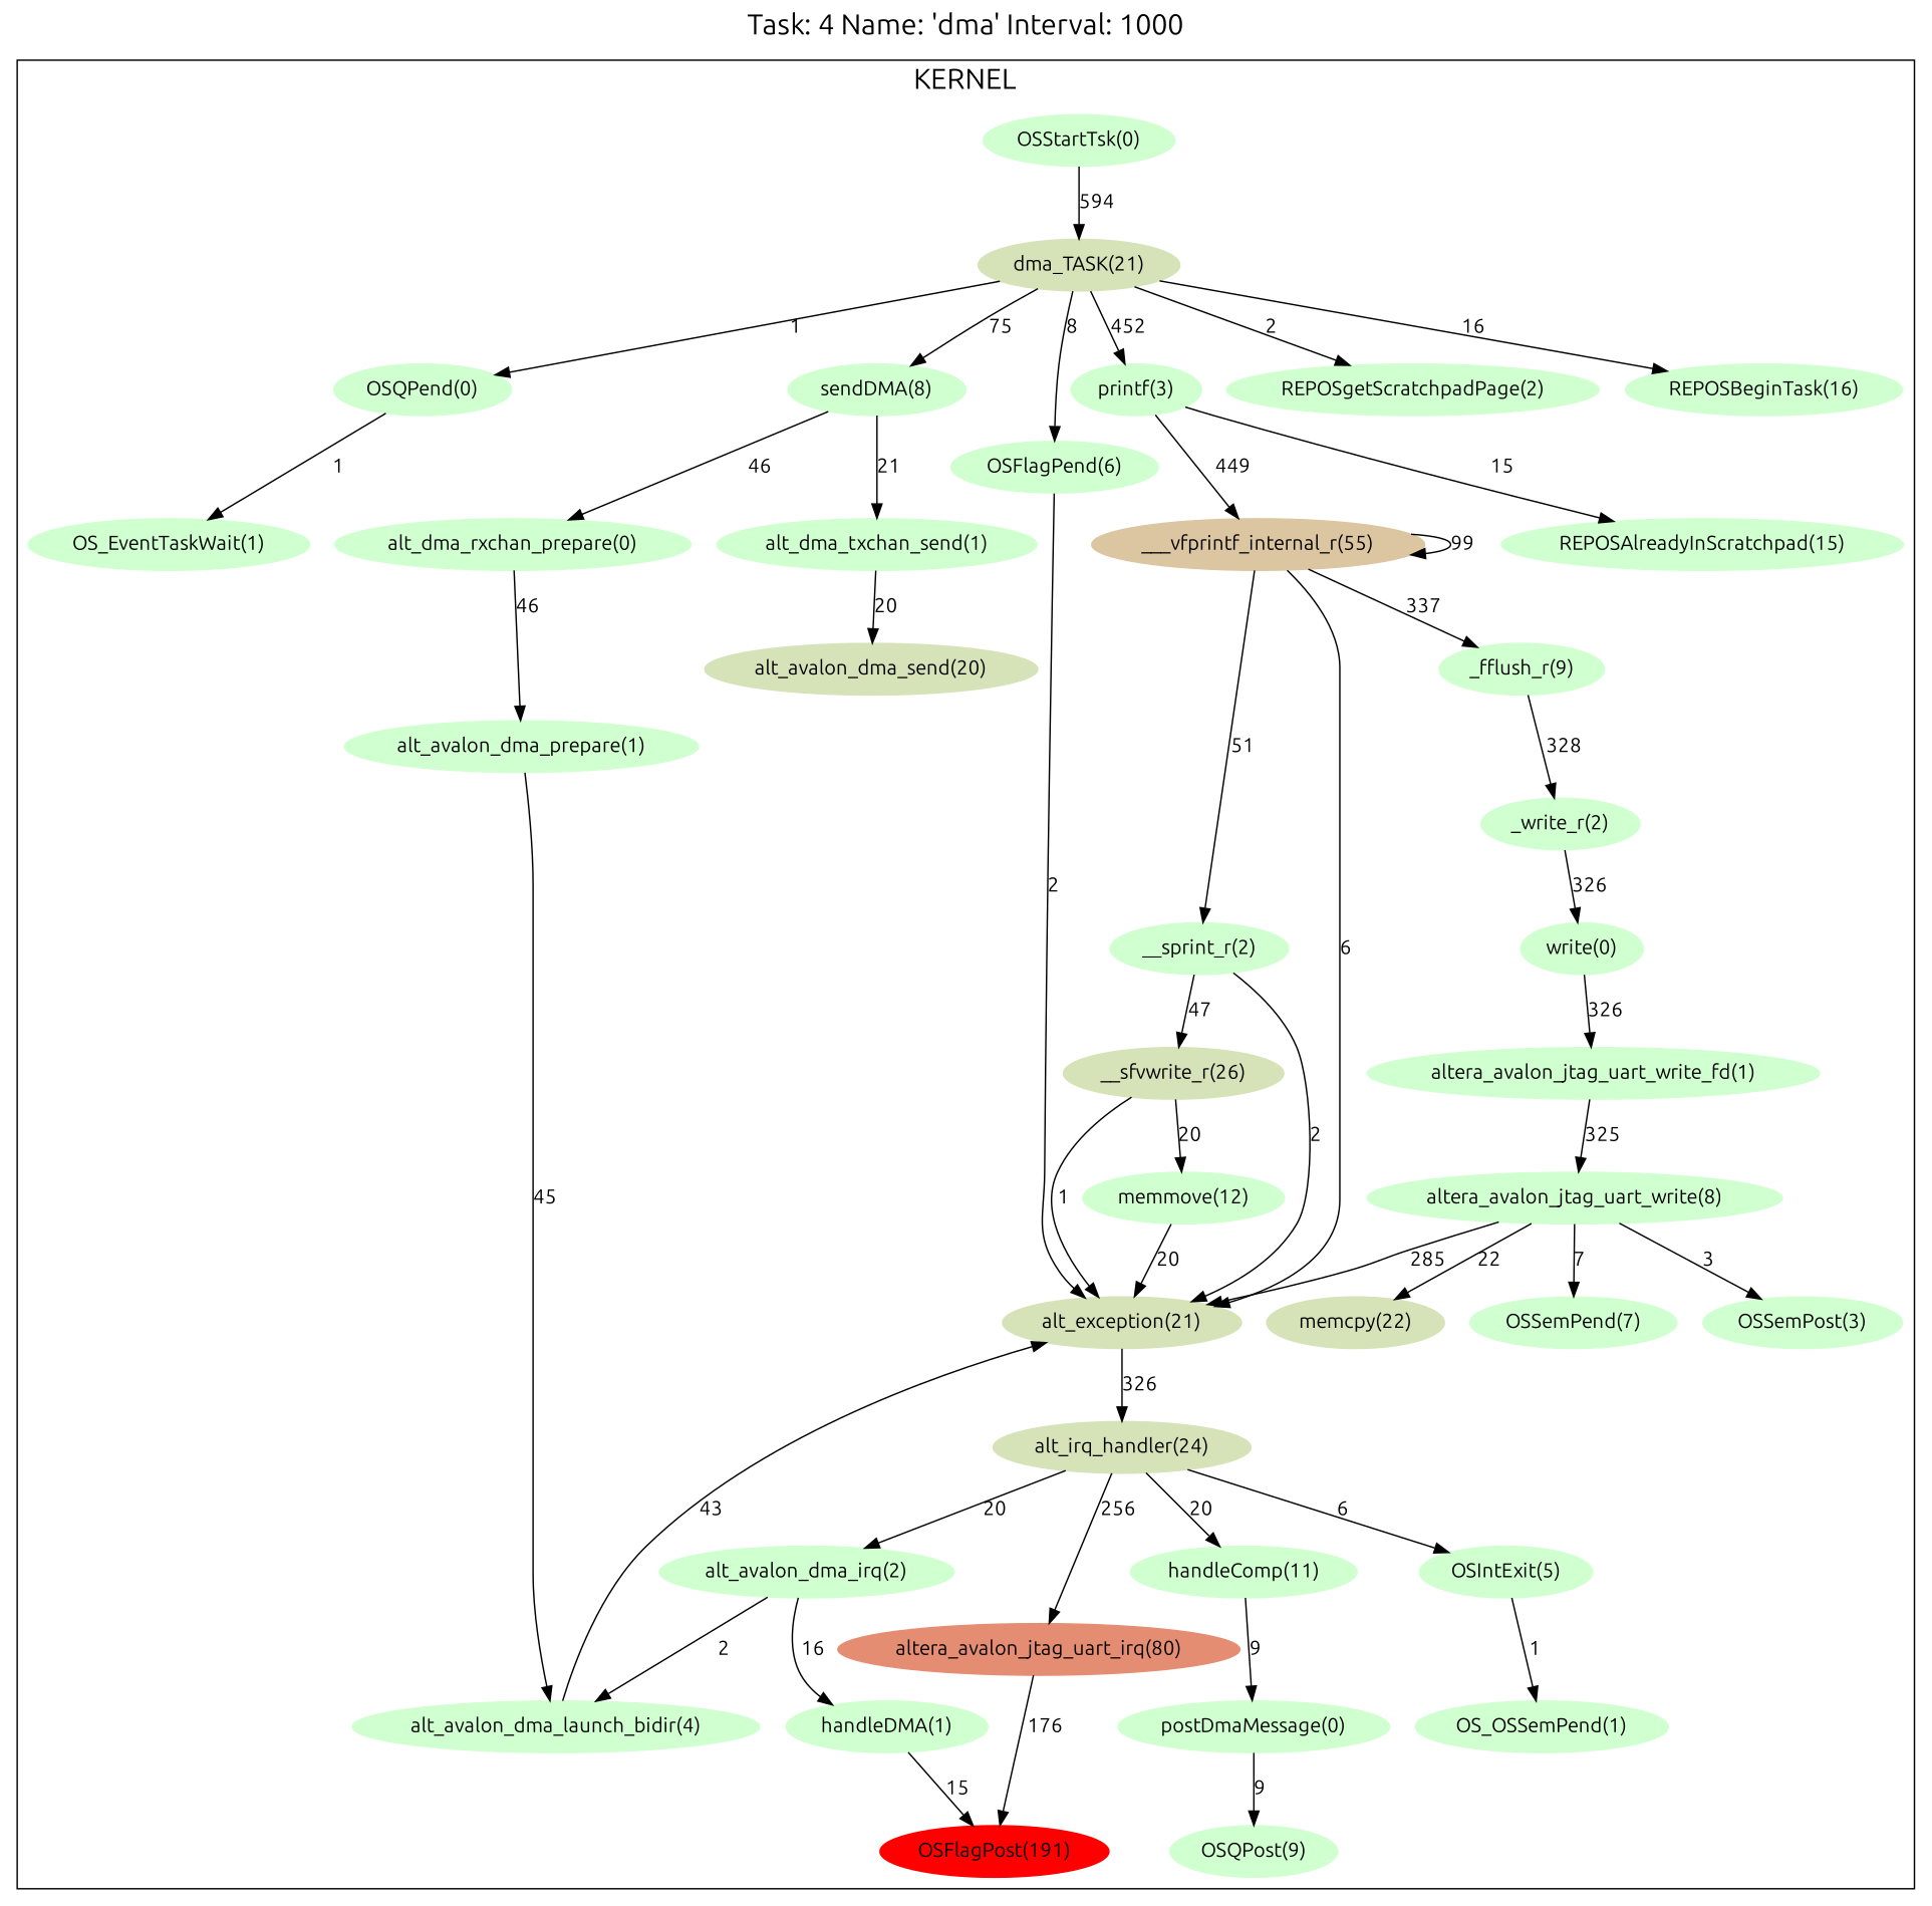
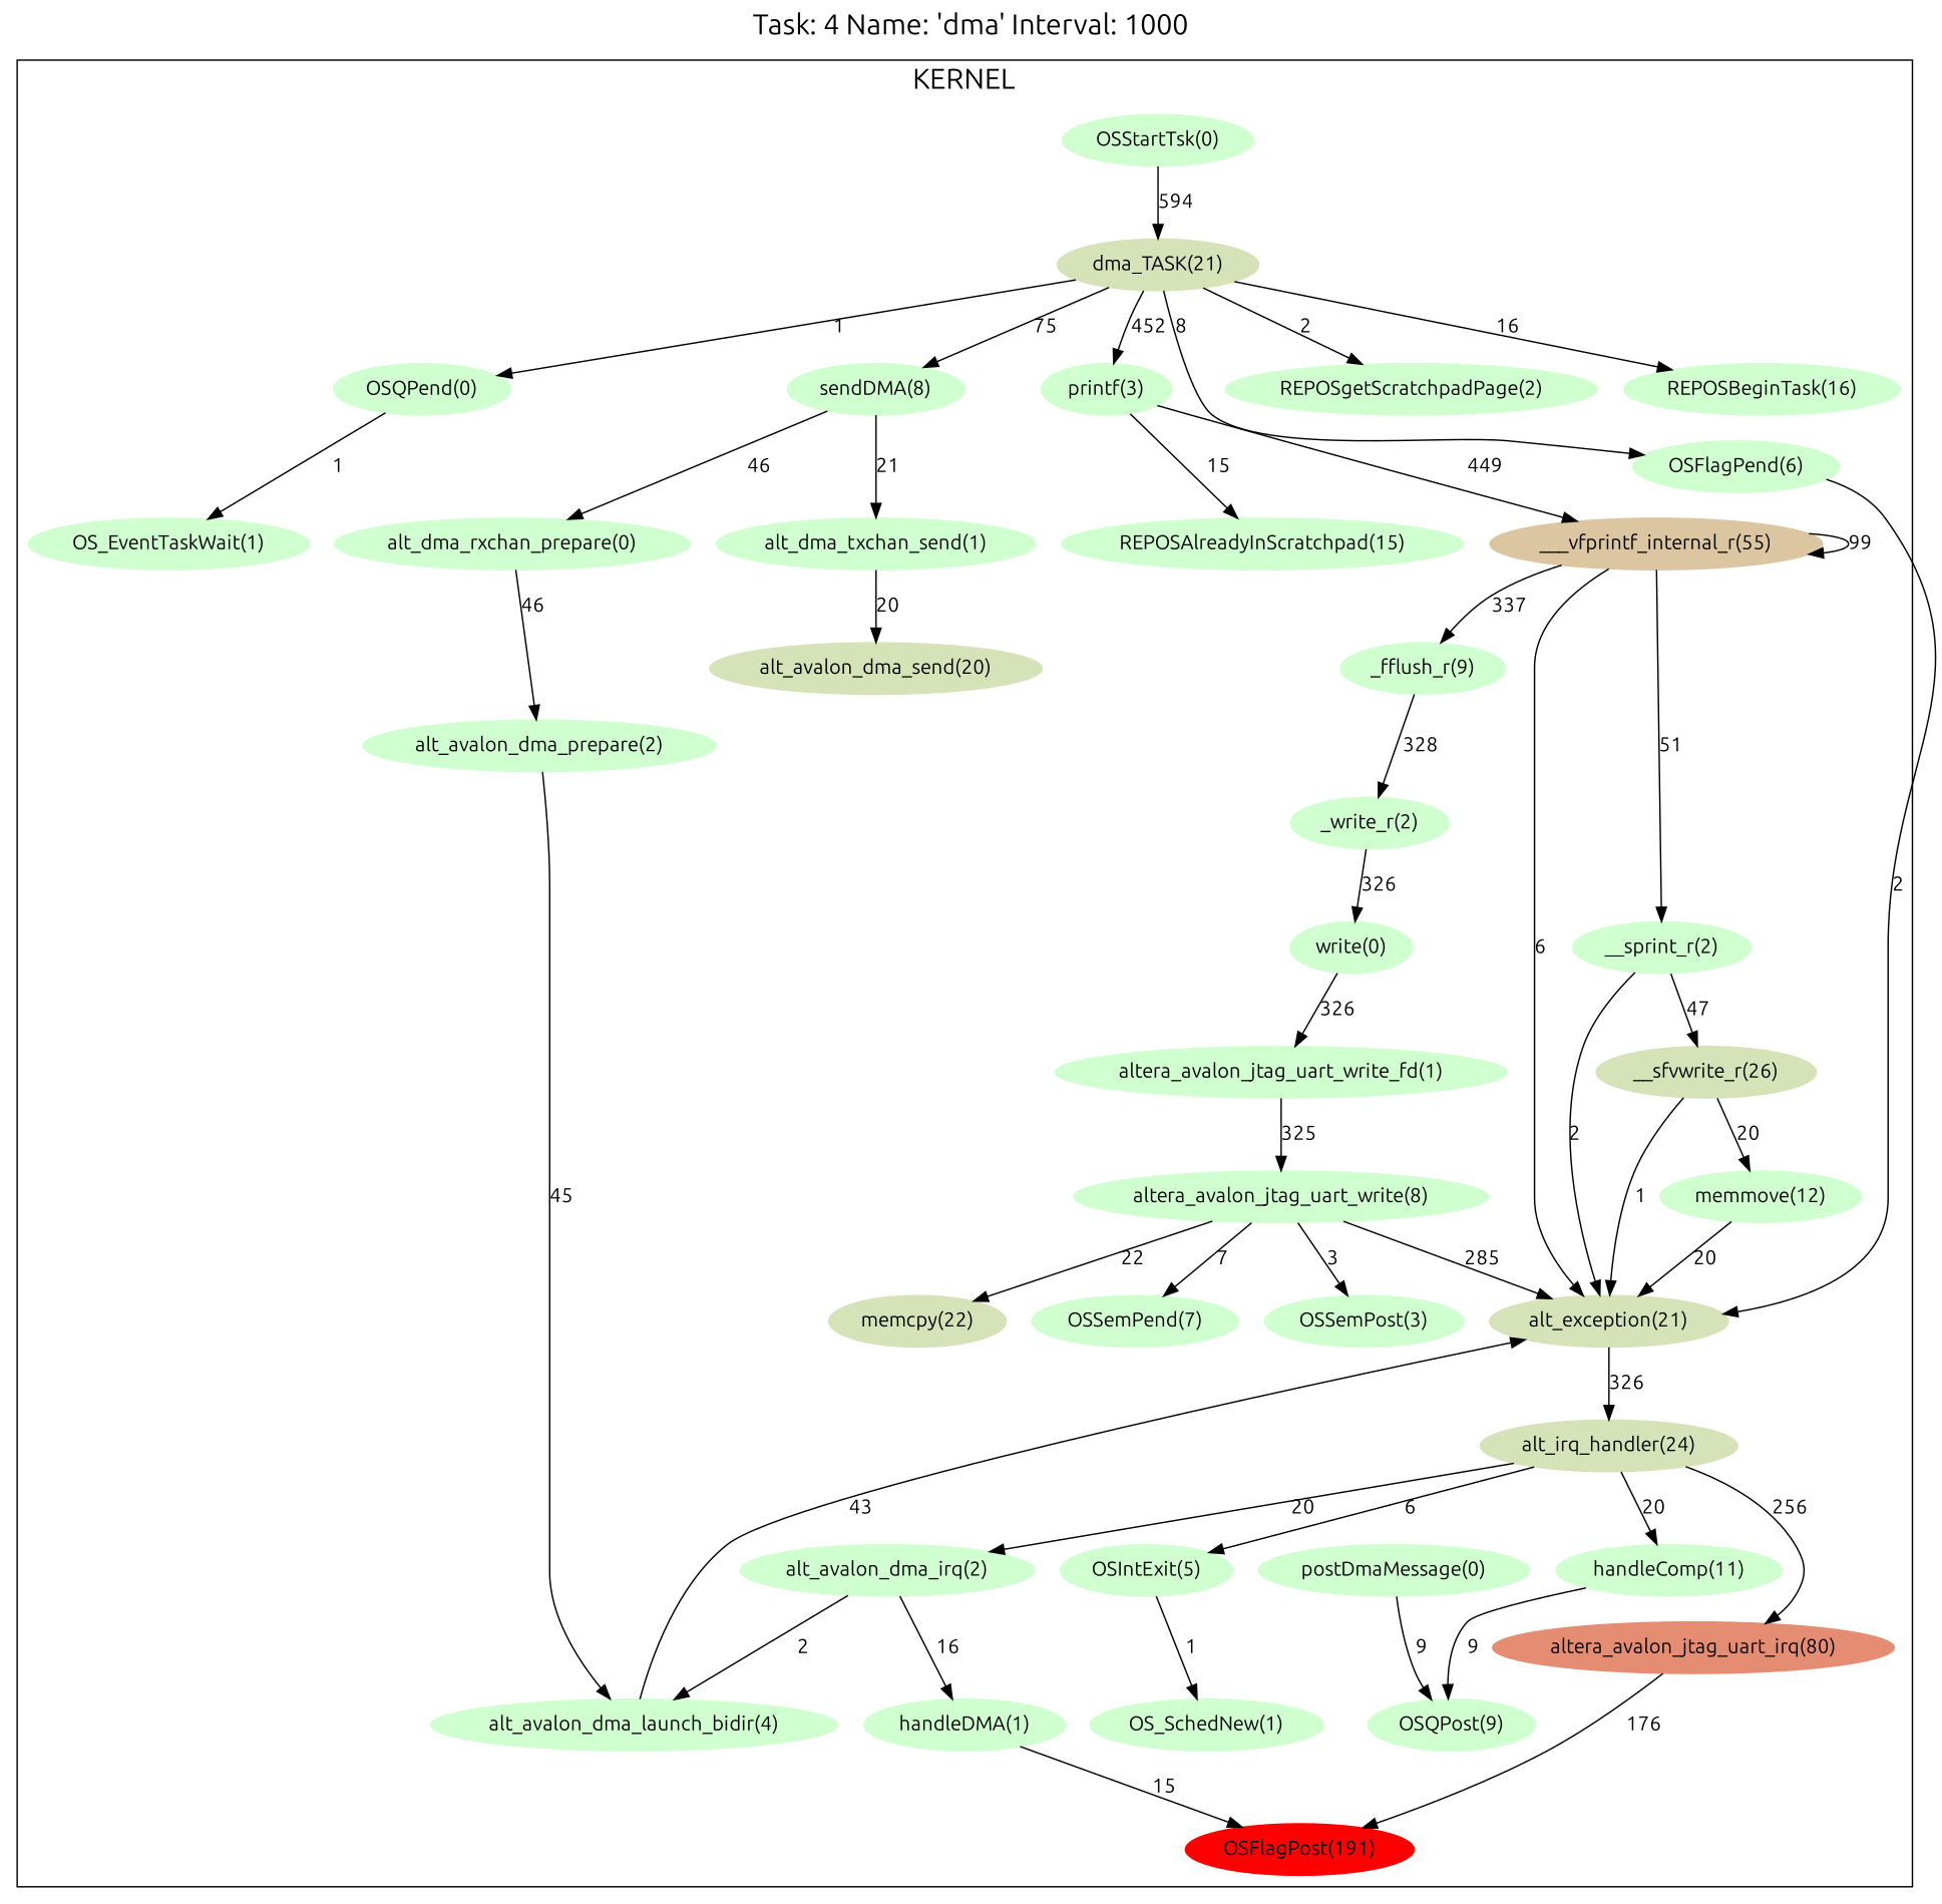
  digraph {
    fontname=Ubuntu
    fontsize=20
    label="Task: 4 Name: 'dma' Interval: 1000"
    labelloc=t
    node [color="#d0ffd0" fontname=Ubuntu style=filled]
    edge [fontname=Ubuntu]
    n1 [color="#d6e2b8" label="alt_exception(21)"]
    n2 [color="#d6e2b8" label="alt_irq_handler(24)"]
    n3 [color="#e58d73" label="altera_avalon_jtag_uart_irq(80)"]
    n4 [label="alt_avalon_dma_irq(2)"]
    n5 [label="handleComp(11)"]
    n6 [label="OSIntExit(5)"]
    n7 [color="#ff0000" label="OSFlagPost(191)"]
    n8 [label="alt_avalon_dma_launch_bidir(4)"]
    n9 [label="handleDMA(1)"]
    n10 [label="postDmaMessage(0)"]
-   n11 [label="OS_OSSemPend(1)"]
+   n11 [label="OS_SchedNew(1)"]
    n12 [label="OSQPost(9)"]
    n13 [color="#d6e2b8" label="__sfvwrite_r(26)"]
    n14 [label="memmove(12)"]
    n15 [color="#d6e2b8" label="memcpy(22)"]
    n16 [label="_fflush_r(9)"]
    n17 [label="_write_r(2)"]
    n18 [label="write(0)"]
    n19 [label="altera_avalon_jtag_uart_write_fd(1)"]
    n20 [label="altera_avalon_jtag_uart_write(8)"]
    n21 [label="OS_EventTaskWait(1)"]
    n22 [label="OSFlagPend(6)"]
    n23 [label="OSQPend(0)"]
    n24 [label="OSSemPend(7)"]
    n25 [label="OSSemPost(3)"]
-   n26 [label="alt_avalon_dma_prepare(1)"]
+   n26 [label="alt_avalon_dma_prepare(2)"]
    n27 [color="#d6e2b8" label="alt_avalon_dma_send(20)"]
    n28 [label="alt_dma_txchan_send(1)"]
    n29 [label="alt_dma_rxchan_prepare(0)"]
    n30 [color="#d6e2b8" label="dma_TASK(21)"]
    n31 [label="REPOSAlreadyInScratchpad(15)"]
    n32 [label="printf(3)"]
    n33 [label="sendDMA(8)"]
    n34 [label="REPOSgetScratchpadPage(2)"]
    n35 [label="REPOSBeginTask(16)"]
    n36 [color="#dbc6a1" label="___vfprintf_internal_r(55)"]
    n37 [label="OSStartTsk(0)"]
    n38 [label="__sprint_r(2)"]
    subgraph cluster_1 {
      label=KERNEL
      n1
      n2
      n3
      n4
      n5
      n6
      n7
      n8
      n9
      n10
      n11
      n12
      n13
      n14
      n15
      n16
      n17
      n18
      n19
      n20
      n21
      n22
      n23
      n24
      n25
      n26
      n27
      n28
      n29
      n30
      n31
      n32
      n33
      n34
      n35
      n36
      n37
      n38
    }
    n1 -> n2 [label=326]
    n2 -> n3 [label=256]
    n2 -> n4 [label=20]
    n2 -> n5 [label=20]
    n2 -> n6 [label=6]
    n3 -> n7 [label=176]
    n4 -> n8 [label=2]
    n4 -> n9 [label=16]
-   n5 -> n10 [label=9]
+   n5 -> n12 [label=9]
    n6 -> n11 [label=1]
    n8 -> n1 [label=43]
    n9 -> n7 [label=15]
    n10 -> n12 [label=9]
    n13 -> n1 [label=1]
    n13 -> n14 [label=20]
    n14 -> n1 [label=20]
    n16 -> n17 [label=328]
    n17 -> n18 [label=326]
    n18 -> n19 [label=326]
    n19 -> n20 [label=325]
    n20 -> n1 [label=285]
    n20 -> n15 [label=22]
    n20 -> n24 [label=7]
    n20 -> n25 [label=3]
    n22 -> n1 [label=2]
    n23 -> n21 [label=1]
    n26 -> n8 [label=45]
    n28 -> n27 [label=20]
    n29 -> n26 [label=46]
    n30 -> n22 [label=8]
    n30 -> n23 [label=1]
    n30 -> n32 [label=452]
    n30 -> n33 [label=75]
    n30 -> n34 [label=2]
    n30 -> n35 [label=16]
    n32 -> n31 [label=15]
    n32 -> n36 [label=449]
    n33 -> n28 [label=21]
    n33 -> n29 [label=46]
    n36 -> n1 [label=6]
    n36 -> n16 [label=337]
    n36 -> n36 [label=99]
    n36 -> n38 [label=51]
    n37 -> n30 [label=594]
    n38 -> n1 [label=2]
    n38 -> n13 [label=47]
  }
